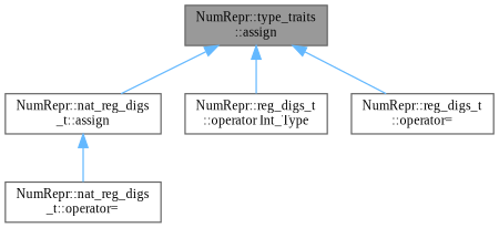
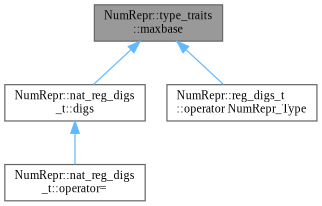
  digraph {
    fontname="Liberation Serif"
    rankdir=TB
    node [color=grey40 fillcolor=white fontname="Liberation Serif" fontsize=10 shape=box style=filled]
    edge [color=steelblue1 dir=back fontname="Liberation Serif" fontsize=10 labelfontname=Helvetica labelfontsize=10 style=solid]
-   n1 [color=gray40 fillcolor=grey60 fontcolor=black height=0.2 label="NumRepr::type_traits\l::assign" width=0.4]
-   n2 [height=0.2 label="NumRepr::nat_reg_digs\l_t::assign" width=0.4]
-   n3 [height=0.2 label="NumRepr::reg_digs_t\l::operator Int_Type" width=0.4]
-   n4 [height=0.2 label="NumRepr::reg_digs_t\l::operator=" width=0.4]
+   n1 [color=gray40 fillcolor=grey60 fontcolor=black height=0.2 label="NumRepr::type_traits\l::maxbase" width=0.4]
+   n2 [height=0.2 label="NumRepr::nat_reg_digs\l_t::digs" width=0.4]
+   n3 [height=0.2 label="NumRepr::reg_digs_t\l::operator NumRepr_Type" width=0.4]
    n5 [height=0.2 label="NumRepr::nat_reg_digs\l_t::operator=" width=0.4]
    n1 -> n2
    n1 -> n3
-   n1 -> n4
    n2 -> n5
  }
